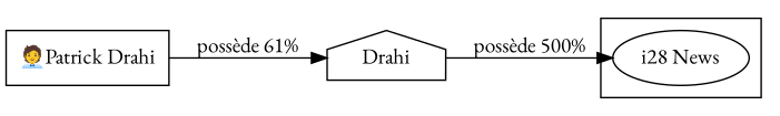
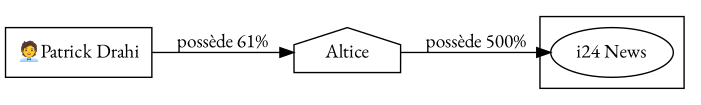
  digraph {
    fontname="EB Garamond"
    rankdir=LR
    node [fontname="EB Garamond"]
    edge [fontname="EB Garamond"]
    n1 [label="🧑‍💼Patrick Drahi" shape=box]
-   n2 [label="i28 News"]
-   n3 [label=Drahi shape=house]
+   n2 [label="i24 News"]
+   n3 [label=Altice shape=house]
    subgraph sub_1 {
      n1
    }
    subgraph cluster_2 {
      n2
    }
    n1 -> n3 [label="possède 61%"]
    n3 -> n2 [label="possède 500%"]
  }
